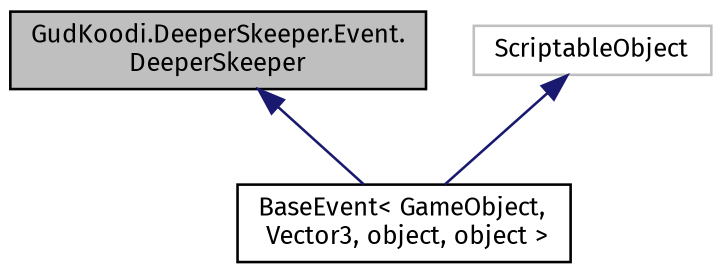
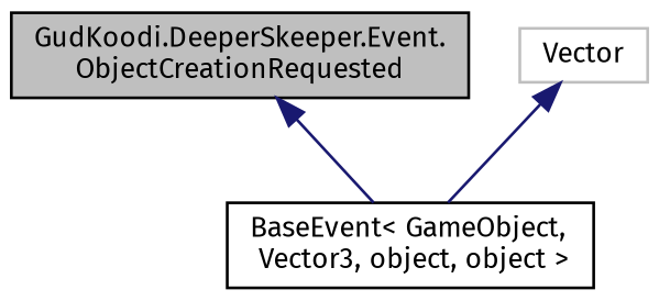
  digraph {
    fontname="Fira Sans"
    node [color=black fillcolor=white fontname="Fira Sans" fontsize=10 shape=record style=filled]
    edge [color=midnightblue dir=back fontname="Fira Sans" fontsize=10 labelfontname=Helvetica labelfontsize=10 style=solid]
-   n1 [fillcolor=grey75 fontcolor=black height=0.2 label="GudKoodi.DeeperSkeeper.Event.\lDeeperSkeeper" width=0.4]
+   n1 [fillcolor=grey75 fontcolor=black height=0.2 label="GudKoodi.DeeperSkeeper.Event.\lObjectCreationRequested" width=0.4]
    n2 [height=0.2 label="BaseEvent\< GameObject,\l Vector3, object, object \>" width=0.4]
-   n3 [color=grey75 height=0.2 label=ScriptableObject width=0.4]
+   n3 [color=grey75 height=0.2 label=Vector width=0.4]
    n1 -> n2
    n3 -> n2
  }
